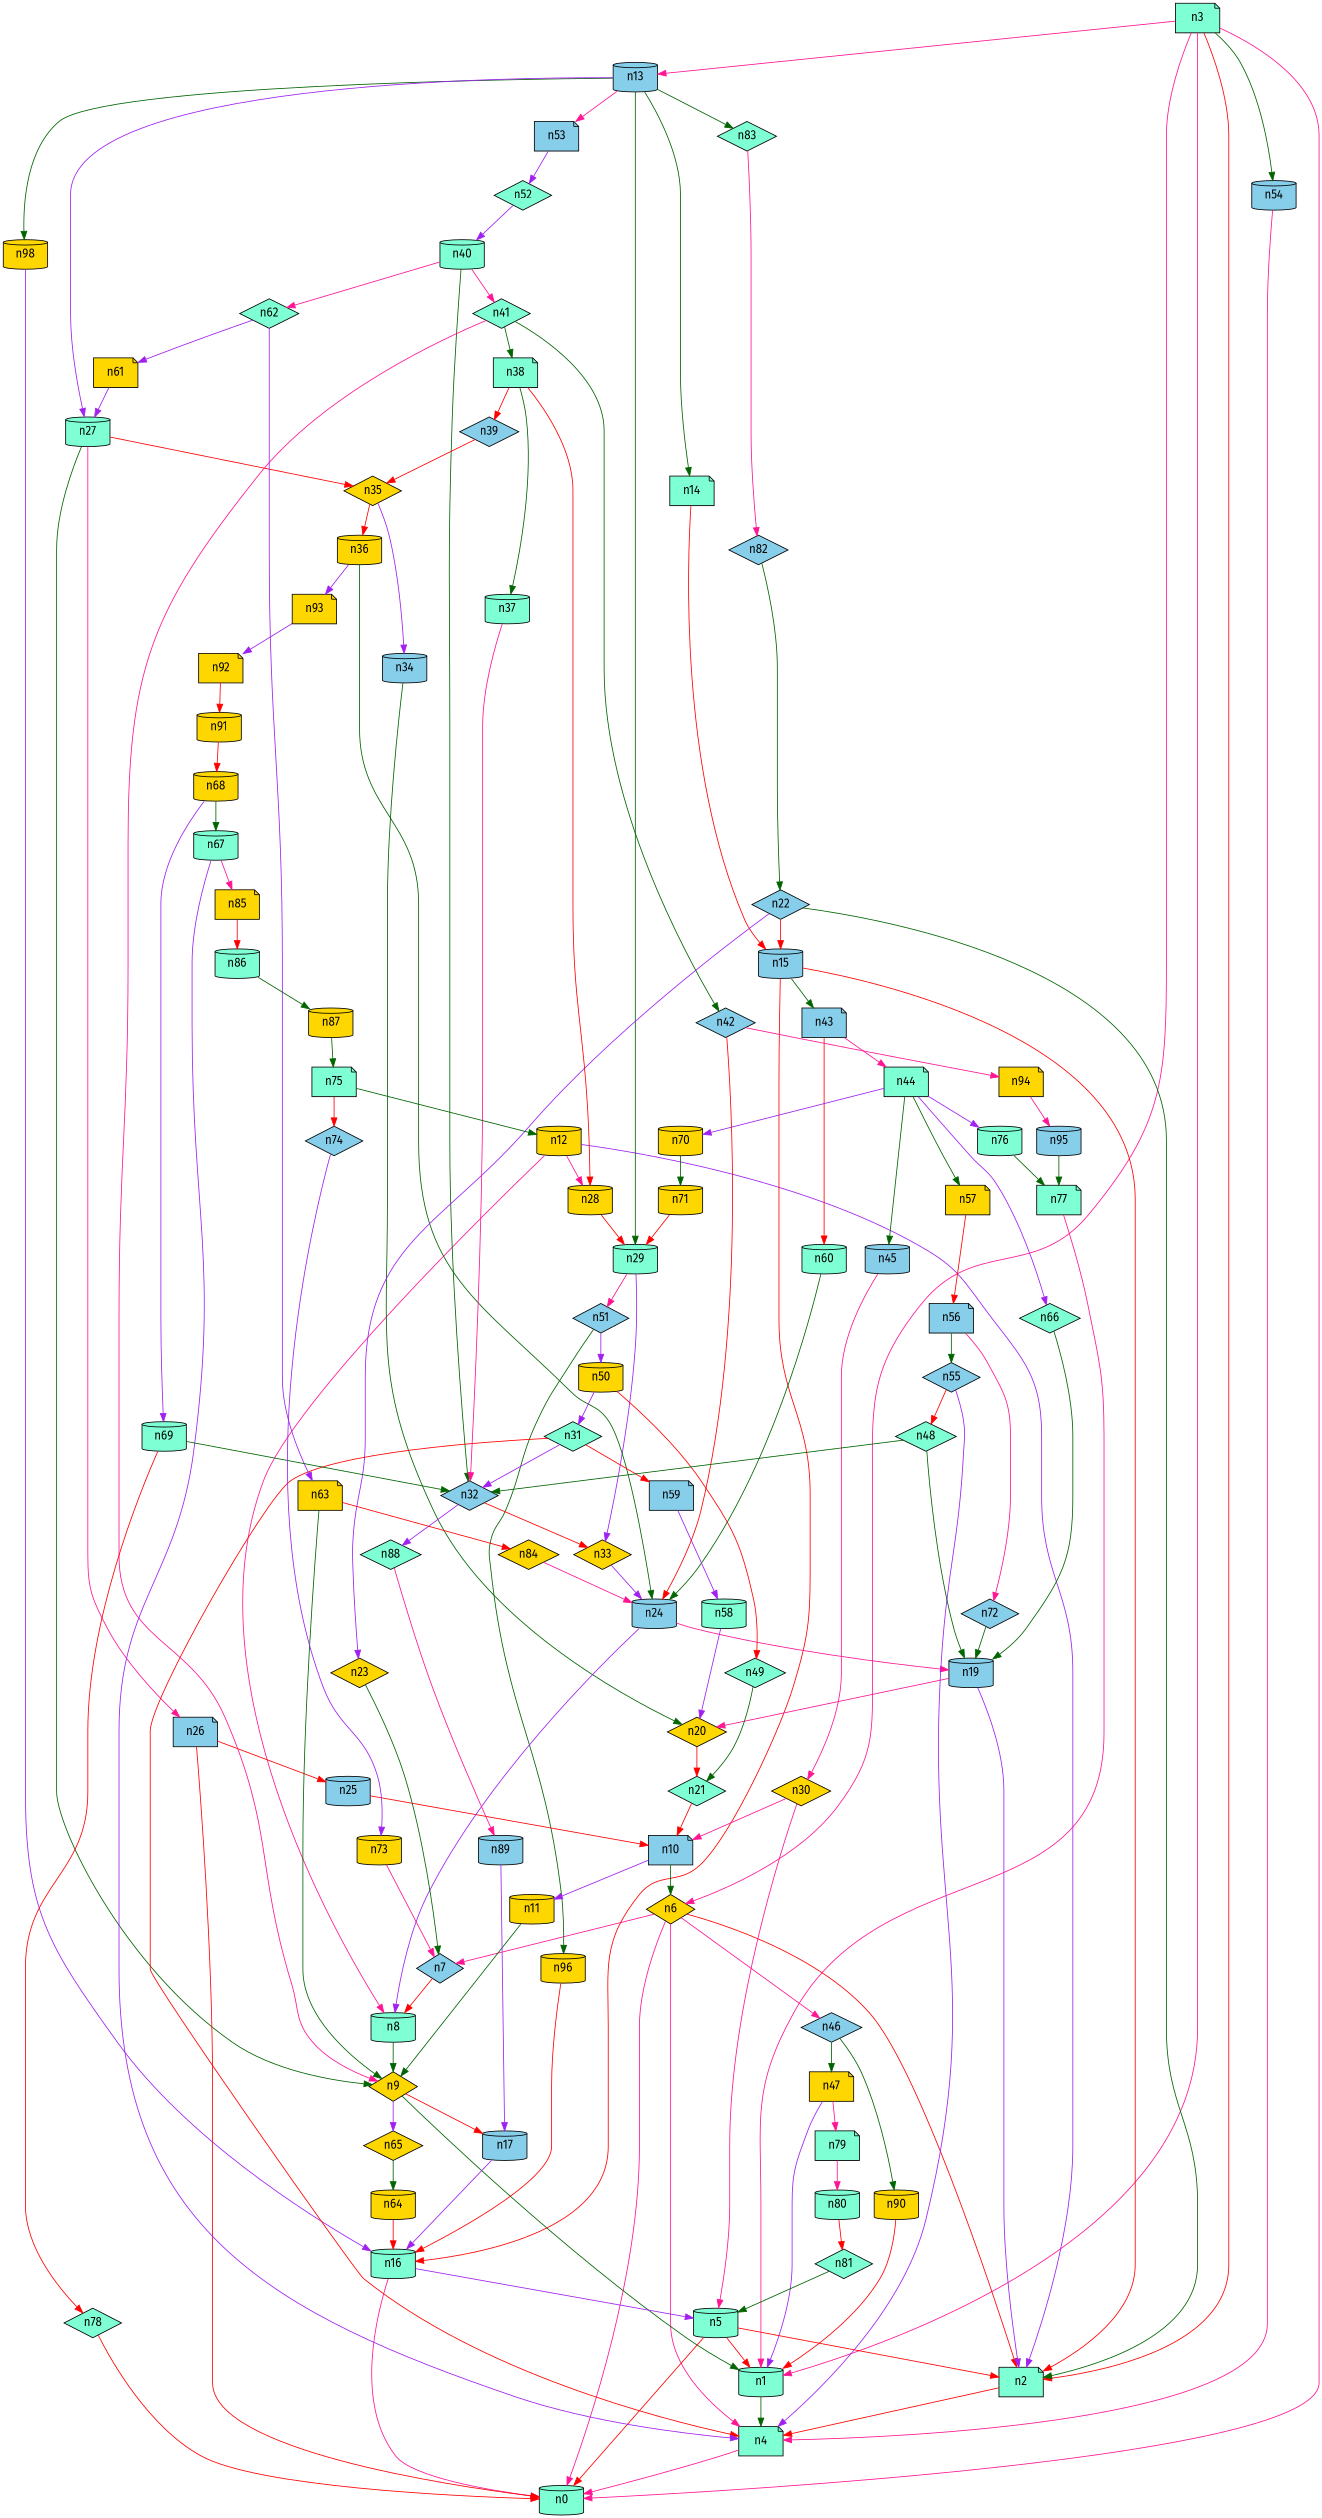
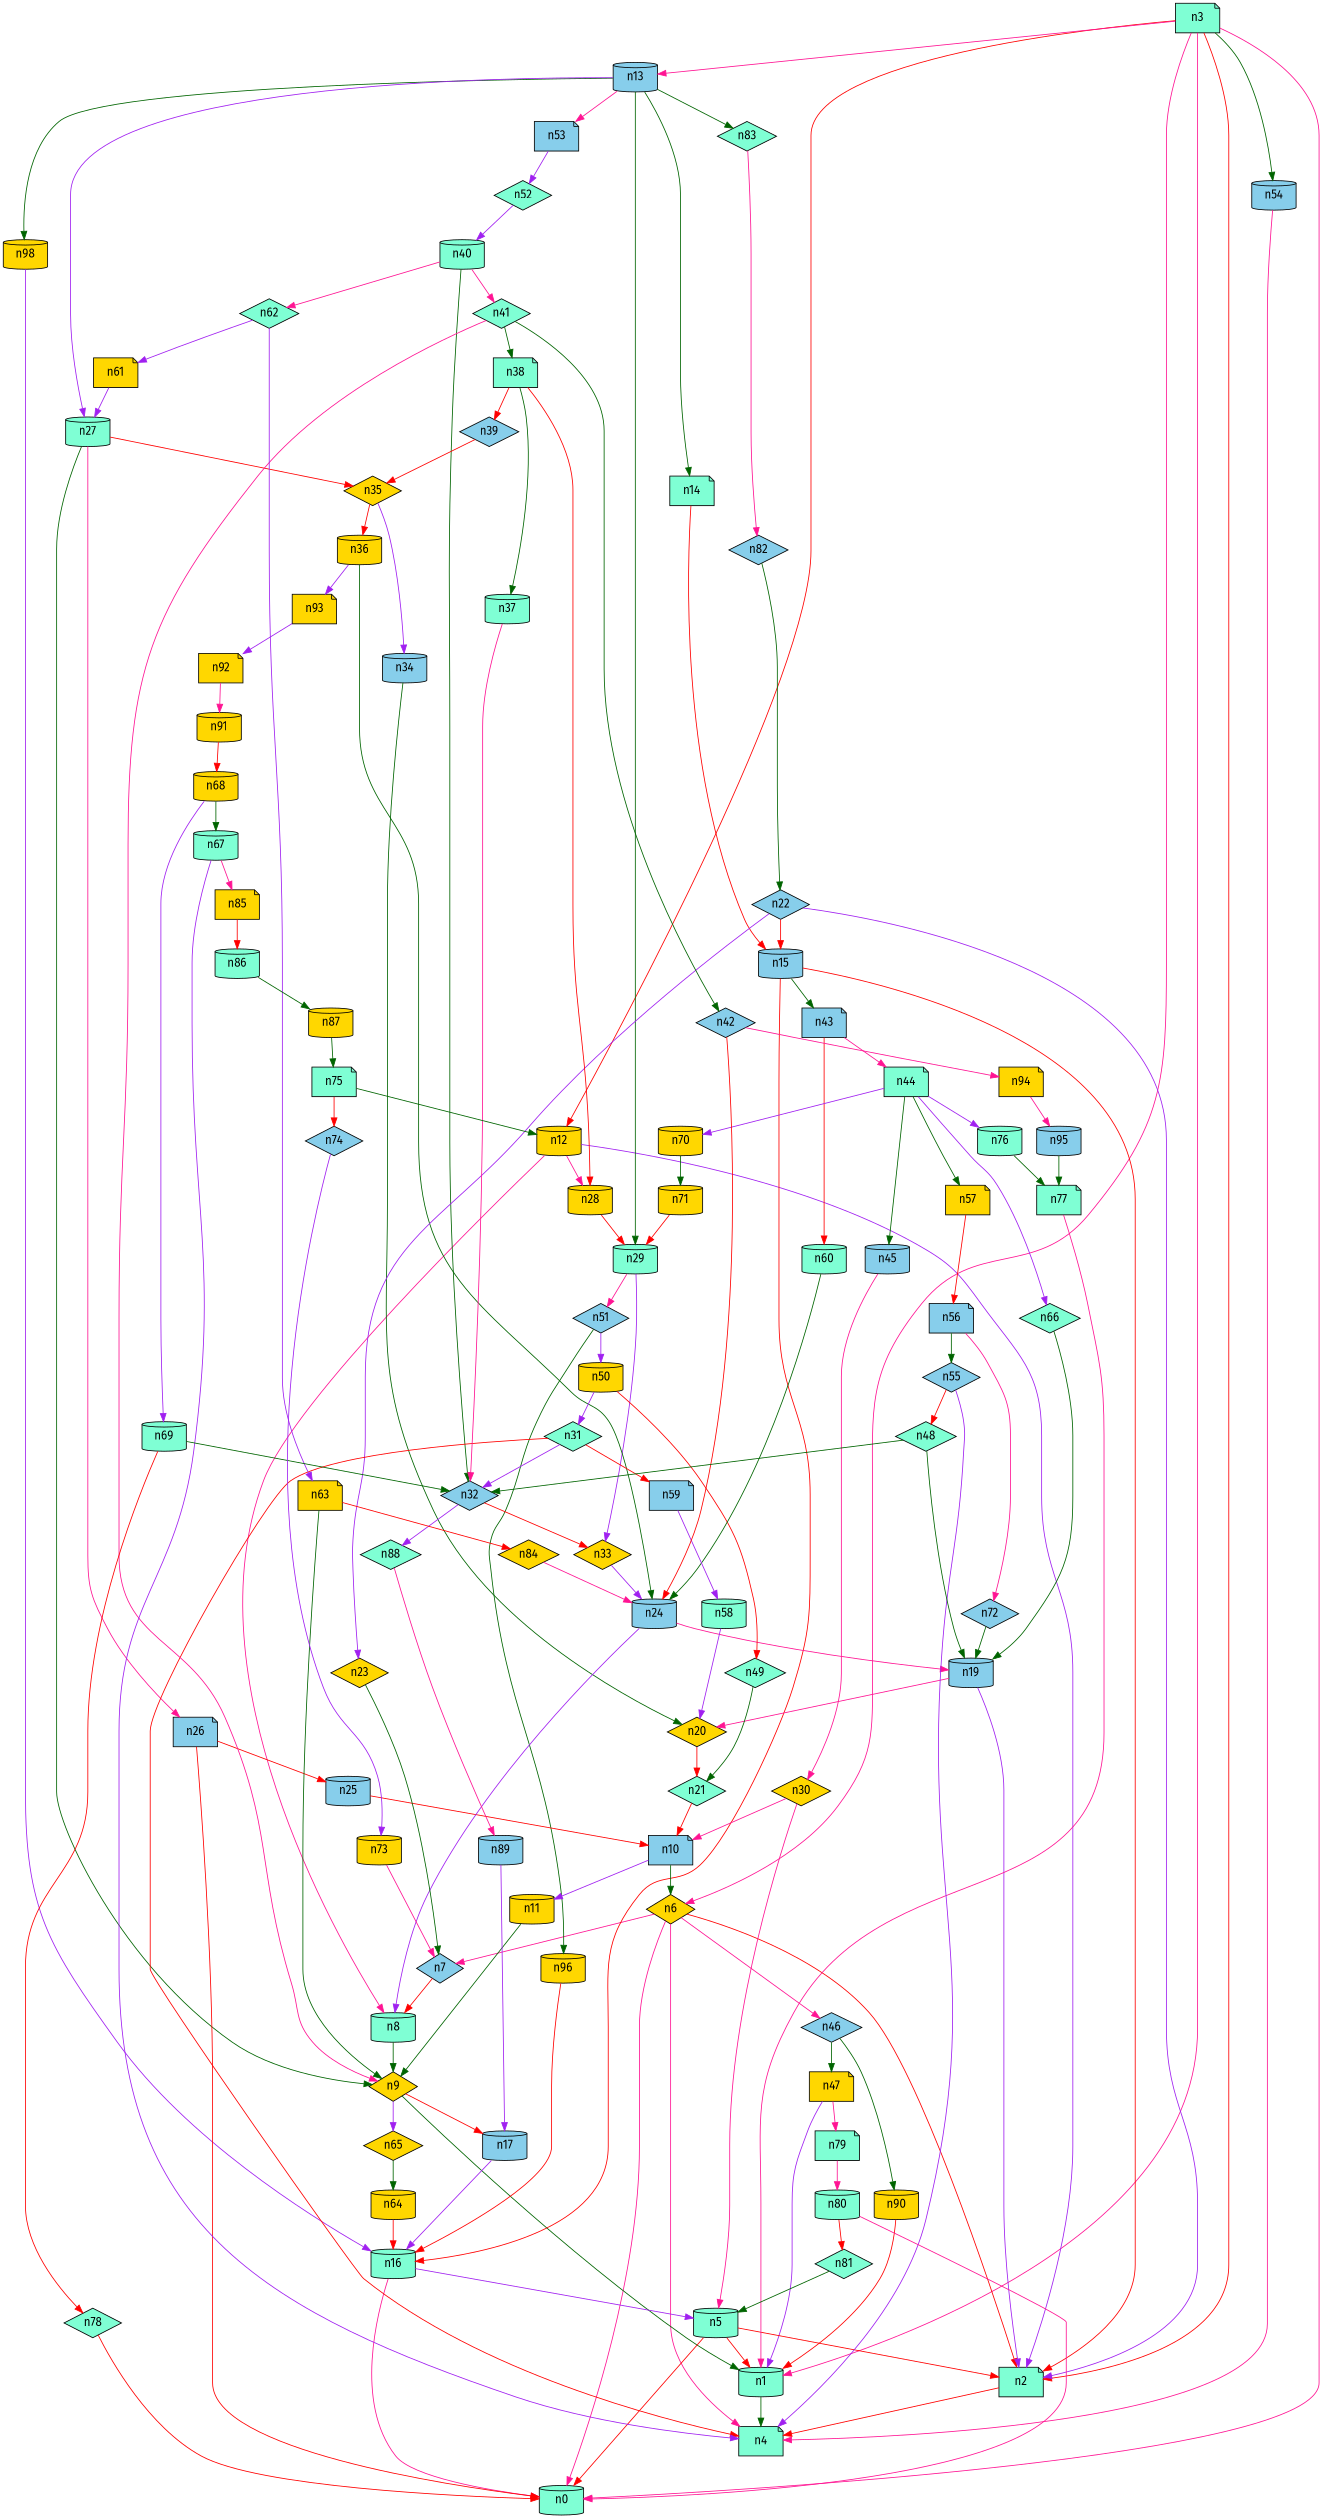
  digraph {
    fontname="Fira Sans"
    node [fillcolor=aquamarine fontname="Fira Sans" shape=cylinder style=filled]
    edge [color=red fontname="Fira Sans"]
    n4 [shape=note]
    n1
    n0
    n2 [shape=note]
    n3 [shape=note]
    n6 [fillcolor=gold shape=diamond]
    n12 [fillcolor=gold]
    n13 [fillcolor=skyblue]
    n54 [fillcolor=skyblue]
    n7 [fillcolor=skyblue shape=diamond]
    n46 [fillcolor=skyblue shape=diamond]
    n8
    n28 [fillcolor=gold]
    n14 [shape=note]
    n18 [fillcolor=gold label=n98]
    n27
    n29
    n53 [fillcolor=skyblue shape=note]
    n83 [shape=diamond]
    n47 [fillcolor=gold shape=note]
    n90 [fillcolor=gold]
    n9 [fillcolor=gold shape=diamond]
    n15 [fillcolor=skyblue]
    n16
    n26 [fillcolor=skyblue shape=note]
    n35 [fillcolor=gold shape=diamond]
    n33 [fillcolor=gold shape=diamond]
    n51 [fillcolor=skyblue shape=diamond]
    n52 [shape=diamond]
    n82 [fillcolor=skyblue shape=diamond]
    n5
    n79 [shape=note]
    n17 [fillcolor=skyblue]
    n65 [fillcolor=gold shape=diamond]
    n64 [fillcolor=gold]
    n10 [fillcolor=skyblue shape=note]
    n11 [fillcolor=gold]
    n43 [fillcolor=skyblue shape=note]
    n25 [fillcolor=skyblue]
    n34 [fillcolor=skyblue]
    n36 [fillcolor=gold]
    n24 [fillcolor=skyblue]
    n50 [fillcolor=gold]
    n96 [fillcolor=gold]
    n40
    n22 [fillcolor=skyblue shape=diamond]
    n44 [shape=note]
    n60
    n45 [fillcolor=skyblue]
    n57 [fillcolor=gold shape=note]
    n66 [shape=diamond]
    n70 [fillcolor=gold]
    n76
    n19 [fillcolor=skyblue]
    n20 [fillcolor=gold shape=diamond]
    n21 [shape=diamond]
    n23 [fillcolor=gold shape=diamond]
    n93 [fillcolor=gold shape=note]
    n31 [shape=diamond]
    n49 [shape=diamond]
    n30 [fillcolor=gold shape=diamond]
    n32 [fillcolor=skyblue shape=diamond]
    n59 [fillcolor=skyblue shape=note]
    n88 [shape=diamond]
    n58
    n89 [fillcolor=skyblue]
    n92 [fillcolor=gold shape=note]
    n91 [fillcolor=gold]
    n37
    n38 [shape=note]
    n39 [fillcolor=skyblue shape=diamond]
    n41 [shape=diamond]
    n62 [shape=diamond]
    n42 [fillcolor=skyblue shape=diamond]
    n61 [fillcolor=gold shape=note]
    n63 [fillcolor=gold shape=note]
    n94 [fillcolor=gold shape=note]
    n84 [fillcolor=gold shape=diamond]
    n95 [fillcolor=skyblue]
    n77 [shape=note]
    n56 [fillcolor=skyblue shape=note]
    n71 [fillcolor=gold]
    n55 [fillcolor=skyblue shape=diamond]
    n72 [fillcolor=skyblue shape=diamond]
    n80
    n81 [shape=diamond]
    n48 [shape=diamond]
    n67
    n85 [fillcolor=gold shape=note]
    n86
    n87 [fillcolor=gold]
    n68 [fillcolor=gold]
    n69
    n78 [shape=diamond]
    n73 [fillcolor=gold]
    n74 [fillcolor=skyblue shape=diamond]
    n75 [shape=note]
-   n4 -> n0 [color=deeppink]
+   n80 -> n0 [color=deeppink]
    n1 -> n4 [color=darkgreen]
    n2 -> n4
    n3 -> n1 [color=deeppink]
    n3 -> n0 [color=deeppink]
    n3 -> n2
    n3 -> n6 [color=deeppink]
+   n3 -> n12
    n3 -> n13 [color=deeppink]
    n3 -> n54 [color=darkgreen]
    n6 -> n4 [color=deeppink]
    n6 -> n0 [color=deeppink]
    n6 -> n2
    n6 -> n7 [color=deeppink]
    n6 -> n46 [color=deeppink]
    n12 -> n2 [color=purple]
    n12 -> n8 [color=deeppink]
    n12 -> n28 [color=deeppink]
    n13 -> n14 [color=darkgreen]
    n13 -> n18 [color=darkgreen]
    n13 -> n27 [color=purple]
    n13 -> n29 [color=darkgreen]
    n13 -> n53 [color=deeppink]
    n13 -> n83 [color=darkgreen]
    n54 -> n4 [color=deeppink]
    n7 -> n8
    n46 -> n47 [color=darkgreen]
    n46 -> n90 [color=darkgreen]
    n8 -> n9 [color=darkgreen]
    n28 -> n29
    n14 -> n15
    n18 -> n16 [color=purple]
    n27 -> n9 [color=darkgreen]
    n27 -> n26 [color=deeppink]
    n27 -> n35
    n29 -> n33 [color=purple]
    n29 -> n51 [color=deeppink]
    n53 -> n52 [color=purple]
    n83 -> n82 [color=deeppink]
    n47 -> n1 [color=purple]
    n47 -> n79 [color=deeppink]
    n90 -> n1
    n9 -> n1 [color=darkgreen]
    n9 -> n17
    n9 -> n65 [color=purple]
    n15 -> n2
    n15 -> n16
    n15 -> n43 [color=darkgreen]
    n16 -> n0 [color=deeppink]
    n16 -> n5 [color=purple]
    n26 -> n0
    n26 -> n25
    n35 -> n34 [color=purple]
    n35 -> n36
    n33 -> n24 [color=purple]
    n51 -> n50 [color=purple]
    n51 -> n96 [color=darkgreen]
    n52 -> n40 [color=purple]
    n82 -> n22 [color=darkgreen]
    n5 -> n1
    n5 -> n0
    n5 -> n2
    n79 -> n80 [color=deeppink]
    n17 -> n16 [color=purple]
    n65 -> n64 [color=darkgreen]
    n64 -> n16
    n10 -> n6 [color=darkgreen]
    n10 -> n11 [color=purple]
    n11 -> n9 [color=darkgreen]
    n43 -> n44 [color=deeppink]
    n43 -> n60
    n25 -> n10
    n34 -> n20 [color=darkgreen]
    n36 -> n24 [color=darkgreen]
    n36 -> n93 [color=purple]
    n24 -> n8 [color=purple]
    n24 -> n19 [color=deeppink]
    n50 -> n31 [color=purple]
    n50 -> n49
    n96 -> n16
    n40 -> n32 [color=darkgreen]
    n40 -> n41 [color=deeppink]
    n40 -> n62 [color=deeppink]
-   n22 -> n2 [color=darkgreen]
+   n22 -> n2 [color=purple]
    n22 -> n15
    n22 -> n23 [color=purple]
    n44 -> n45 [color=darkgreen]
    n44 -> n57 [color=darkgreen]
    n44 -> n66 [color=purple]
    n44 -> n70 [color=purple]
    n44 -> n76 [color=purple]
    n60 -> n24 [color=darkgreen]
    n45 -> n30 [color=deeppink]
    n57 -> n56
    n66 -> n19 [color=darkgreen]
    n70 -> n71 [color=darkgreen]
    n76 -> n77 [color=darkgreen]
    n19 -> n2 [color=purple]
    n19 -> n20 [color=deeppink]
    n20 -> n21
    n21 -> n10
    n23 -> n7 [color=darkgreen]
    n93 -> n92 [color=purple]
    n31 -> n4
    n31 -> n32 [color=purple]
    n31 -> n59
    n49 -> n21 [color=darkgreen]
    n30 -> n5 [color=deeppink]
    n30 -> n10 [color=deeppink]
    n32 -> n33
    n32 -> n88 [color=purple]
    n59 -> n58 [color=purple]
    n88 -> n89 [color=deeppink]
    n58 -> n20 [color=purple]
    n89 -> n17 [color=purple]
-   n92 -> n91
+   n92 -> n91 [color=deeppink]
    n91 -> n68
    n37 -> n32 [color=deeppink]
    n38 -> n28
    n38 -> n37 [color=darkgreen]
    n38 -> n39
    n39 -> n35
    n41 -> n9 [color=deeppink]
    n41 -> n38 [color=darkgreen]
    n41 -> n42 [color=darkgreen]
    n62 -> n61 [color=purple]
    n62 -> n63 [color=purple]
    n42 -> n24
    n42 -> n94 [color=deeppink]
    n61 -> n27 [color=purple]
    n63 -> n9 [color=darkgreen]
    n63 -> n84
    n94 -> n95 [color=deeppink]
    n84 -> n24 [color=deeppink]
    n95 -> n77 [color=darkgreen]
    n77 -> n1 [color=deeppink]
    n56 -> n55 [color=darkgreen]
    n56 -> n72 [color=deeppink]
    n71 -> n29
    n55 -> n4 [color=purple]
    n55 -> n48
    n72 -> n19 [color=darkgreen]
    n80 -> n81
    n81 -> n5 [color=darkgreen]
    n48 -> n19 [color=darkgreen]
    n48 -> n32 [color=darkgreen]
    n67 -> n4 [color=purple]
    n67 -> n85 [color=deeppink]
    n85 -> n86
    n86 -> n87 [color=darkgreen]
    n87 -> n75 [color=darkgreen]
    n68 -> n67 [color=darkgreen]
    n68 -> n69 [color=purple]
    n69 -> n32 [color=darkgreen]
    n69 -> n78
    n78 -> n0
    n73 -> n7 [color=deeppink]
    n74 -> n73 [color=purple]
    n75 -> n12 [color=darkgreen]
    n75 -> n74
  }
